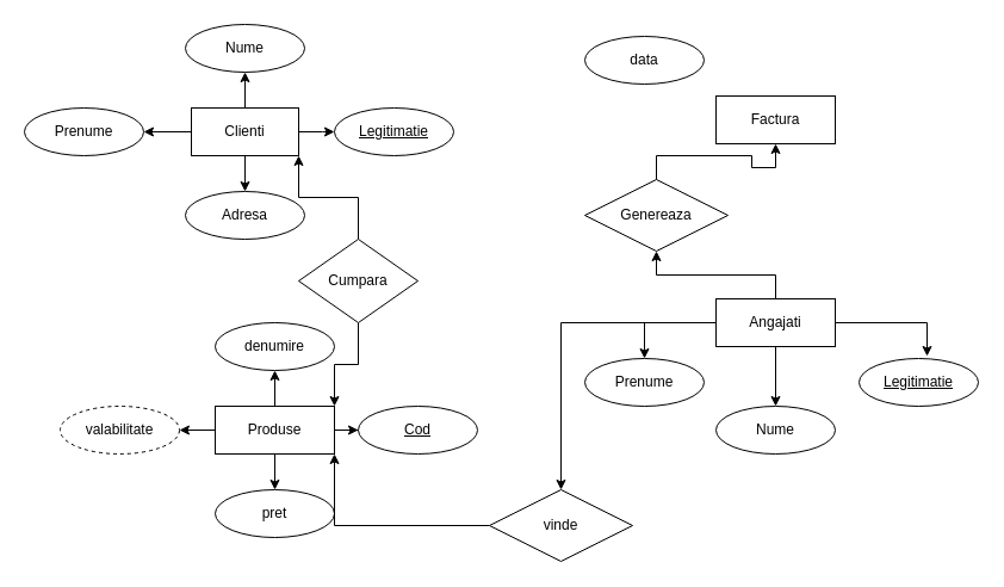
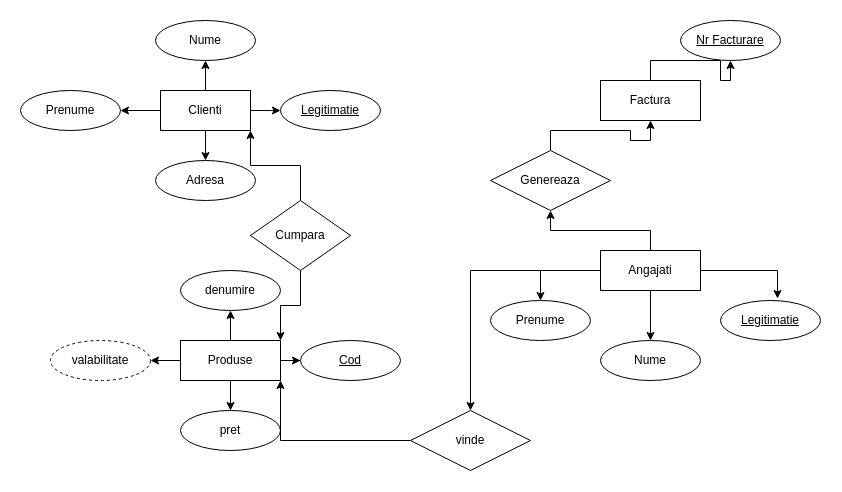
  <mxCell id="0" />
  <mxCell id="1" parent="0" />
  <mxCell id="2" value="" style="edgeStyle=orthogonalEdgeStyle;rounded=0;orthogonalLoop=1;jettySize=auto;html=1;" edge="1" parent="1" source="6"><mxGeometry relative="1" as="geometry"><mxPoint x="280" y="110" as="targetPoint" /></mxGeometry></mxCell>
  <mxCell id="3" value="" style="edgeStyle=orthogonalEdgeStyle;rounded=0;orthogonalLoop=1;jettySize=auto;html=1;" edge="1" parent="1" source="6" target="9"><mxGeometry relative="1" as="geometry" /></mxCell>
  <mxCell id="4" value="" style="edgeStyle=orthogonalEdgeStyle;rounded=0;orthogonalLoop=1;jettySize=auto;html=1;" edge="1" parent="1" source="6" target="7"><mxGeometry relative="1" as="geometry" /></mxCell>
  <mxCell id="5" value="" style="edgeStyle=orthogonalEdgeStyle;rounded=0;orthogonalLoop=1;jettySize=auto;html=1;" edge="1" parent="1" source="6" target="8"><mxGeometry relative="1" as="geometry" /></mxCell>
  <mxCell id="6" value="Clienti" style="whiteSpace=wrap;html=1;align=center;" vertex="1" parent="1"><mxGeometry x="160" y="90" width="90" height="40" as="geometry" /></mxCell>
  <mxCell id="7" value="Prenume" style="ellipse;whiteSpace=wrap;html=1;align=center;" vertex="1" parent="1"><mxGeometry x="20" y="90" width="100" height="40" as="geometry" /></mxCell>
  <mxCell id="8" value="Nume" style="ellipse;whiteSpace=wrap;html=1;align=center;" vertex="1" parent="1"><mxGeometry x="155" y="20" width="100" height="40" as="geometry" /></mxCell>
  <mxCell id="9" value="Adresa" style="ellipse;whiteSpace=wrap;html=1;align=center;" vertex="1" parent="1"><mxGeometry x="155" y="160" width="100" height="40" as="geometry" /></mxCell>
  <mxCell id="10" value="" style="edgeStyle=orthogonalEdgeStyle;rounded=0;orthogonalLoop=1;jettySize=auto;html=1;" edge="1" parent="1" source="14" target="15"><mxGeometry relative="1" as="geometry" /></mxCell>
  <mxCell id="11" value="" style="edgeStyle=orthogonalEdgeStyle;rounded=0;orthogonalLoop=1;jettySize=auto;html=1;" edge="1" parent="1" source="14" target="16"><mxGeometry relative="1" as="geometry" /></mxCell>
  <mxCell id="12" value="" style="edgeStyle=orthogonalEdgeStyle;rounded=0;orthogonalLoop=1;jettySize=auto;html=1;" edge="1" parent="1" source="14" target="17"><mxGeometry relative="1" as="geometry" /></mxCell>
  <mxCell id="13" value="" style="edgeStyle=orthogonalEdgeStyle;rounded=0;orthogonalLoop=1;jettySize=auto;html=1;" edge="1" parent="1" source="14" target="18"><mxGeometry relative="1" as="geometry" /></mxCell>
  <mxCell id="14" value="Produse" style="whiteSpace=wrap;html=1;align=center;" vertex="1" parent="1"><mxGeometry x="180" y="340" width="100" height="40" as="geometry" /></mxCell>
  <mxCell id="15" value="Cod" style="ellipse;whiteSpace=wrap;html=1;align=center;fontStyle=4;" vertex="1" parent="1"><mxGeometry x="300" y="340" width="100" height="40" as="geometry" /></mxCell>
  <mxCell id="16" value="valabilitate" style="ellipse;whiteSpace=wrap;html=1;align=center;dashed=1;" vertex="1" parent="1"><mxGeometry x="50" y="340" width="100" height="40" as="geometry" /></mxCell>
  <mxCell id="17" value="pret" style="ellipse;whiteSpace=wrap;html=1;align=center;" vertex="1" parent="1"><mxGeometry x="180" y="410" width="100" height="40" as="geometry" /></mxCell>
  <mxCell id="18" value="denumire" style="ellipse;whiteSpace=wrap;html=1;align=center;" vertex="1" parent="1"><mxGeometry x="180" y="270" width="100" height="40" as="geometry" /></mxCell>
  <mxCell id="19" value="Legitimatie" style="ellipse;whiteSpace=wrap;html=1;align=center;fontStyle=4;" vertex="1" parent="1"><mxGeometry x="280" y="90" width="100" height="40" as="geometry" /></mxCell>
  <mxCell id="20" style="edgeStyle=orthogonalEdgeStyle;rounded=0;orthogonalLoop=1;jettySize=auto;html=1;entryX=1;entryY=1;entryDx=0;entryDy=0;" edge="1" parent="1" source="22" target="6"><mxGeometry relative="1" as="geometry" /></mxCell>
  <mxCell id="21" style="edgeStyle=orthogonalEdgeStyle;rounded=0;orthogonalLoop=1;jettySize=auto;html=1;entryX=1;entryY=0;entryDx=0;entryDy=0;" edge="1" parent="1" source="22" target="14"><mxGeometry relative="1" as="geometry" /></mxCell>
  <mxCell id="22" value="Cumpara" style="shape=rhombus;perimeter=rhombusPerimeter;whiteSpace=wrap;html=1;align=center;" vertex="1" parent="1"><mxGeometry x="250" y="200" width="100" height="70" as="geometry" /></mxCell>
+ <mxCell id="23" value="" style="edgeStyle=orthogonalEdgeStyle;rounded=0;orthogonalLoop=1;jettySize=auto;html=1;" edge="1" parent="1" source="24" target="25"><mxGeometry relative="1" as="geometry" /></mxCell>
  <mxCell id="24" value="Factura" style="whiteSpace=wrap;html=1;align=center;" vertex="1" parent="1"><mxGeometry x="600" y="80" width="100" height="40" as="geometry" /></mxCell>
- <mxCell id="26" value="data" style="ellipse;whiteSpace=wrap;html=1;align=center;" vertex="1" parent="1"><mxGeometry x="490" y="30" width="100" height="40" as="geometry" /></mxCell>
+ <mxCell id="25" value="Nr Facturare" style="ellipse;whiteSpace=wrap;html=1;align=center;fontStyle=4;" vertex="1" parent="1"><mxGeometry x="680" y="20" width="100" height="40" as="geometry" /></mxCell>
  <mxCell id="27" style="edgeStyle=orthogonalEdgeStyle;rounded=0;orthogonalLoop=1;jettySize=auto;html=1;entryX=0.5;entryY=1;entryDx=0;entryDy=0;" edge="1" parent="1" source="32" target="34"><mxGeometry relative="1" as="geometry" /></mxCell>
  <mxCell id="28" style="edgeStyle=orthogonalEdgeStyle;rounded=0;orthogonalLoop=1;jettySize=auto;html=1;" edge="1" parent="1" source="32" target="37"><mxGeometry relative="1" as="geometry" /></mxCell>
  <mxCell id="29" style="edgeStyle=orthogonalEdgeStyle;rounded=0;orthogonalLoop=1;jettySize=auto;html=1;entryX=0.5;entryY=0;entryDx=0;entryDy=0;" edge="1" parent="1" source="32" target="36"><mxGeometry relative="1" as="geometry" /></mxCell>
  <mxCell id="30" style="edgeStyle=orthogonalEdgeStyle;rounded=0;orthogonalLoop=1;jettySize=auto;html=1;entryX=0.57;entryY=-0.05;entryDx=0;entryDy=0;entryPerimeter=0;" edge="1" parent="1" source="32" target="35"><mxGeometry relative="1" as="geometry" /></mxCell>
  <mxCell id="31" style="edgeStyle=orthogonalEdgeStyle;rounded=0;orthogonalLoop=1;jettySize=auto;html=1;" edge="1" parent="1" source="32" target="39"><mxGeometry relative="1" as="geometry" /></mxCell>
  <mxCell id="32" value="Angajati" style="whiteSpace=wrap;html=1;align=center;" vertex="1" parent="1"><mxGeometry x="600" y="250" width="100" height="40" as="geometry" /></mxCell>
  <mxCell id="33" style="edgeStyle=orthogonalEdgeStyle;rounded=0;orthogonalLoop=1;jettySize=auto;html=1;entryX=0.5;entryY=1;entryDx=0;entryDy=0;" edge="1" parent="1" source="34" target="24"><mxGeometry relative="1" as="geometry" /></mxCell>
  <mxCell id="34" value="Genereaza" style="shape=rhombus;perimeter=rhombusPerimeter;whiteSpace=wrap;html=1;align=center;" vertex="1" parent="1"><mxGeometry x="490" y="150" width="120" height="60" as="geometry" /></mxCell>
  <mxCell id="35" value="Legitimatie" style="ellipse;whiteSpace=wrap;html=1;align=center;fontStyle=4;" vertex="1" parent="1"><mxGeometry x="720" y="300" width="100" height="40" as="geometry" /></mxCell>
  <mxCell id="36" value="Nume" style="ellipse;whiteSpace=wrap;html=1;align=center;" vertex="1" parent="1"><mxGeometry x="600" y="340" width="100" height="40" as="geometry" /></mxCell>
  <mxCell id="37" value="Prenume" style="ellipse;whiteSpace=wrap;html=1;align=center;" vertex="1" parent="1"><mxGeometry x="490" y="300" width="100" height="40" as="geometry" /></mxCell>
  <mxCell id="38" style="edgeStyle=orthogonalEdgeStyle;rounded=0;orthogonalLoop=1;jettySize=auto;html=1;entryX=1;entryY=1;entryDx=0;entryDy=0;" edge="1" parent="1" source="39" target="14"><mxGeometry relative="1" as="geometry" /></mxCell>
  <mxCell id="39" value="vinde" style="shape=rhombus;perimeter=rhombusPerimeter;whiteSpace=wrap;html=1;align=center;" vertex="1" parent="1"><mxGeometry x="410" y="410" width="120" height="60" as="geometry" /></mxCell>
